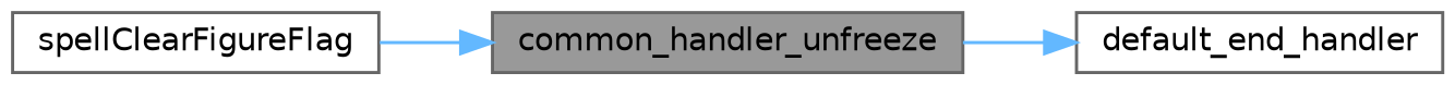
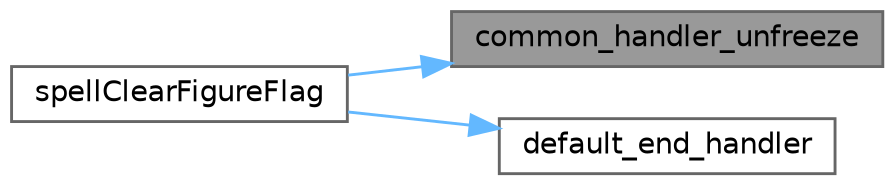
  digraph {
    rankdir=LR
    node [color=grey40 fillcolor=white fontname=Helvetica fontsize=10 shape=box style=filled]
    edge [color=steelblue1 fontname=Helvetica fontsize=10 labelfontname=Helvetica labelfontsize=10 style=solid]
    n1 [color=gray40 fillcolor=grey60 fontcolor=black height=0.2 label=common_handler_unfreeze width=0.4]
    n2 [height=0.2 label=default_end_handler width=0.4]
    n3 [height=0.2 label=spellClearFigureFlag width=0.4]
-   n1 -> n2
+   n3 -> n2
    n3 -> n1
  }
